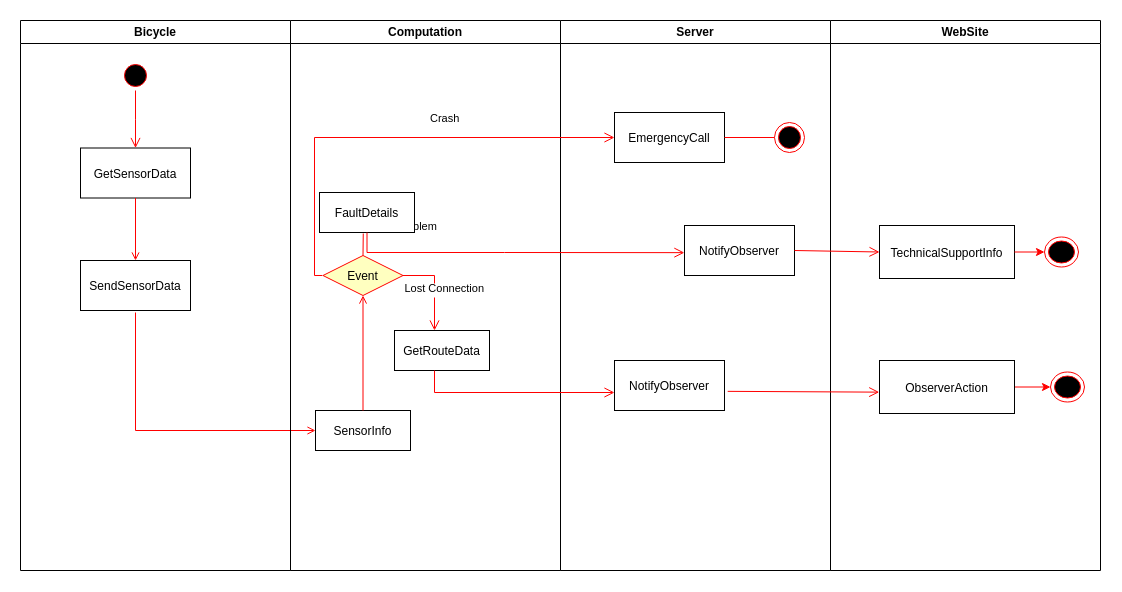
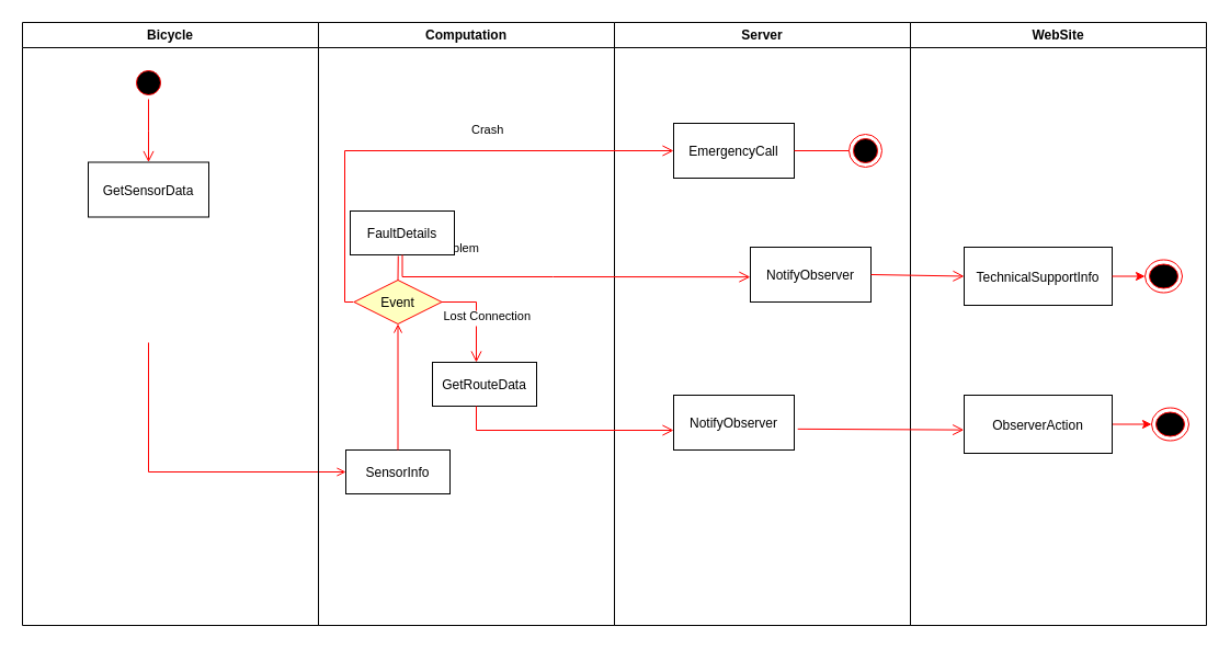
  <mxCell id="0" />
  <mxCell id="1" parent="0" />
  <mxCell id="2" value="Bicycle" style="swimlane;whiteSpace=wrap" parent="1" vertex="1"><mxGeometry x="20" y="20" width="270" height="550" as="geometry"><mxRectangle x="164.5" y="128" width="80" height="23" as="alternateBounds" /></mxGeometry></mxCell>
  <mxCell id="3" value="" style="ellipse;shape=startState;fillColor=#000000;strokeColor=#ff0000;" parent="2" vertex="1"><mxGeometry x="100" y="40" width="30" height="30" as="geometry" /></mxCell>
  <mxCell id="4" value="" style="edgeStyle=elbowEdgeStyle;elbow=horizontal;verticalAlign=bottom;endArrow=open;endSize=8;strokeColor=#FF0000;endFill=1;rounded=0" parent="2" source="3" target="6" edge="1"><mxGeometry x="100" y="40" as="geometry"><mxPoint x="115" y="122" as="targetPoint" /></mxGeometry></mxCell>
- <mxCell id="5" value="SendSensorData" style="" parent="2" vertex="1"><mxGeometry x="60" y="240" width="110" height="50" as="geometry" /></mxCell>
  <mxCell id="6" value="GetSensorData" style="" parent="2" vertex="1"><mxGeometry x="60" y="127.5" width="110" height="50" as="geometry" /></mxCell>
- <mxCell id="7" value="" style="endArrow=open;strokeColor=#FF0000;endFill=1;rounded=0;exitX=0.5;exitY=1;exitDx=0;exitDy=0;entryX=0.5;entryY=0;entryDx=0;entryDy=0;" parent="2" source="6" target="5" edge="1"><mxGeometry relative="1" as="geometry"><mxPoint x="115" y="185" as="sourcePoint" /><mxPoint x="115" y="220" as="targetPoint" /></mxGeometry></mxCell>
  <mxCell id="8" value="" style="endArrow=open;strokeColor=#FF0000;endFill=1;rounded=0;entryX=0;entryY=0.5;entryDx=0;entryDy=0;" parent="2" target="10" edge="1"><mxGeometry relative="1" as="geometry"><mxPoint x="115" y="292" as="sourcePoint" /><mxPoint x="284" y="350" as="targetPoint" /><Array as="points"><mxPoint x="115" y="410" /></Array></mxGeometry></mxCell>
  <mxCell id="9" value="Computation" style="swimlane;whiteSpace=wrap" parent="1" vertex="1"><mxGeometry x="290" y="20" width="270" height="550" as="geometry" /></mxCell>
  <mxCell id="10" value="SensorInfo" style="" parent="9" vertex="1"><mxGeometry x="25" y="390" width="95" height="40" as="geometry" /></mxCell>
  <mxCell id="11" value="Event" style="rhombus;fillColor=#ffffc0;strokeColor=#ff0000;" parent="9" vertex="1"><mxGeometry x="32.5" y="235" width="80" height="40" as="geometry" /></mxCell>
  <mxCell id="12" value="Technical Problem" style="edgeStyle=elbowEdgeStyle;elbow=horizontal;align=left;verticalAlign=bottom;endArrow=open;endSize=8;strokeColor=#FF0000;exitX=0.5;exitY=0;endFill=1;rounded=0;entryX=0;entryY=0.5;entryDx=0;entryDy=0;" parent="9" source="11" target="16" edge="1"><mxGeometry x="-0.303" y="9" relative="1" as="geometry"><mxPoint x="154" y="192" as="targetPoint" /><Array as="points"><mxPoint x="73" y="182" /><mxPoint x="84" y="132" /><mxPoint x="84" y="122" /><mxPoint x="84" y="92" /><mxPoint x="190" y="180" /></Array><mxPoint x="-9" y="9" as="offset" /></mxGeometry></mxCell>
  <mxCell id="13" value="Lost Connection" style="edgeStyle=elbowEdgeStyle;elbow=horizontal;align=left;verticalAlign=top;endArrow=open;endSize=8;strokeColor=#FF0000;endFill=1;rounded=0" parent="9" source="11" target="15" edge="1"><mxGeometry x="-1" relative="1" as="geometry"><mxPoint x="190" y="305" as="targetPoint" /><Array as="points"><mxPoint x="144" y="282" /><mxPoint x="134" y="262" /><mxPoint x="140" y="252" /><mxPoint x="140" y="272" /></Array></mxGeometry></mxCell>
  <mxCell id="14" value="" style="endArrow=open;strokeColor=#FF0000;endFill=1;rounded=0;entryX=0.5;entryY=1;entryDx=0;entryDy=0;" parent="9" source="10" target="11" edge="1"><mxGeometry relative="1" as="geometry"><Array as="points" /></mxGeometry></mxCell>
  <mxCell id="15" value="GetRouteData" style="" parent="9" vertex="1"><mxGeometry x="104" y="310" width="95" height="40" as="geometry" /></mxCell>
  <mxCell id="16" value="FaultDetails" style="" parent="9" vertex="1"><mxGeometry x="29" y="172" width="95" height="40" as="geometry" /></mxCell>
  <mxCell id="17" value="Server" style="swimlane;whiteSpace=wrap" parent="1" vertex="1"><mxGeometry x="560" y="20" width="270" height="550" as="geometry" /></mxCell>
  <mxCell id="18" value="NotifyObserver" style="" parent="17" vertex="1"><mxGeometry x="54" y="340" width="110" height="50" as="geometry" /></mxCell>
  <mxCell id="19" value="EmergencyCall" style="" parent="17" vertex="1"><mxGeometry x="54" y="92" width="110" height="50" as="geometry" /></mxCell>
  <mxCell id="20" value="NotifyObserver" style="" parent="17" vertex="1"><mxGeometry x="124" y="205" width="110" height="50" as="geometry" /></mxCell>
  <mxCell id="21" value="" style="edgeStyle=orthogonalEdgeStyle;rounded=0;orthogonalLoop=1;jettySize=auto;html=1;verticalAlign=bottom;strokeColor=#ff0000;endArrow=none;endSize=8;startArrow=none;startFill=0;endFill=0;" parent="17" source="22" target="19" edge="1"><mxGeometry relative="1" as="geometry" /></mxCell>
  <mxCell id="22" value="" style="ellipse;html=1;shape=endState;fillColor=#000000;strokeColor=#ff0000;" parent="17" vertex="1"><mxGeometry x="214" y="102" width="30" height="30" as="geometry" /></mxCell>
  <mxCell id="23" value="WebSite" style="swimlane;whiteSpace=wrap;startSize=23;" parent="1" vertex="1"><mxGeometry x="830" y="20" width="270" height="550" as="geometry" /></mxCell>
  <mxCell id="24" value="TechnicalSupportInfo" style="" parent="23" vertex="1"><mxGeometry x="49" y="205" width="135" height="53" as="geometry" /></mxCell>
  <mxCell id="25" value="" style="edgeStyle=none;rounded=1;orthogonalLoop=1;jettySize=auto;html=1;endArrow=none;verticalAlign=bottom;strokeColor=#ff0000;endSize=8;startArrow=classic;startFill=1;endFill=0;" parent="23" source="26" target="27" edge="1"><mxGeometry relative="1" as="geometry" /></mxCell>
  <mxCell id="26" value="" style="ellipse;shape=endState;fillColor=#000000;strokeColor=#ff0000" parent="23" vertex="1"><mxGeometry x="220" y="351.5" width="34" height="30" as="geometry" /></mxCell>
  <mxCell id="27" value="ObserverAction" style="" parent="23" vertex="1"><mxGeometry x="49" y="340" width="135" height="53" as="geometry" /></mxCell>
  <mxCell id="28" value="" style="edgeStyle=none;rounded=1;orthogonalLoop=1;jettySize=auto;html=1;endArrow=none;verticalAlign=bottom;strokeColor=#ff0000;endSize=8;startArrow=classic;startFill=1;endFill=0;" parent="23" source="29" target="24" edge="1"><mxGeometry relative="1" as="geometry" /></mxCell>
  <mxCell id="29" value="" style="ellipse;shape=endState;fillColor=#000000;strokeColor=#ff0000" parent="23" vertex="1"><mxGeometry x="214" y="216.5" width="34" height="30" as="geometry" /></mxCell>
  <mxCell id="30" value="" style="edgeStyle=orthogonalEdgeStyle;html=1;verticalAlign=bottom;endArrow=open;endSize=8;strokeColor=#ff0000;rounded=0;" parent="1" source="15" target="18" edge="1"><mxGeometry relative="1" as="geometry"><mxPoint x="674" y="392" as="targetPoint" /><mxPoint x="454" y="402" as="sourcePoint" /><Array as="points"><mxPoint x="434" y="392" /><mxPoint x="674" y="392" /><mxPoint x="674" y="385" /></Array></mxGeometry></mxCell>
  <mxCell id="31" value="Crash" style="edgeStyle=elbowEdgeStyle;elbow=horizontal;align=left;verticalAlign=bottom;endArrow=open;endSize=8;strokeColor=#FF0000;endFill=1;rounded=0;entryX=0;entryY=0.5;entryDx=0;entryDy=0;" parent="1" target="19" edge="1"><mxGeometry x="0.164" y="10" relative="1" as="geometry"><mxPoint x="604" y="122" as="targetPoint" /><Array as="points"><mxPoint x="314" y="162" /><mxPoint x="314" y="82" /><mxPoint x="480" y="210" /></Array><mxPoint x="322" y="275" as="sourcePoint" /><mxPoint as="offset" /></mxGeometry></mxCell>
  <mxCell id="32" value="" style="edgeStyle=orthogonalEdgeStyle;html=1;verticalAlign=bottom;endArrow=open;endSize=8;strokeColor=#ff0000;rounded=0;entryX=-0.001;entryY=0.543;entryDx=0;entryDy=0;entryPerimeter=0;" parent="1" source="16" target="20" edge="1"><mxGeometry relative="1" as="geometry"><mxPoint x="684" y="250" as="targetPoint" /><mxPoint x="503.833" y="299" as="sourcePoint" /><Array as="points"><mxPoint x="504" y="252" /><mxPoint x="644" y="252" /></Array></mxGeometry></mxCell>
  <mxCell id="33" value="" style="html=1;verticalAlign=bottom;endArrow=open;endSize=8;strokeColor=#ff0000;exitX=1;exitY=0.5;exitDx=0;exitDy=0;entryX=0;entryY=0.5;entryDx=0;entryDy=0;" parent="1" source="20" target="24" edge="1"><mxGeometry relative="1" as="geometry"><mxPoint x="884" y="247" as="targetPoint" /><mxPoint x="800.004" y="450.167" as="sourcePoint" /></mxGeometry></mxCell>
  <mxCell id="34" value="" style="html=1;verticalAlign=bottom;endArrow=open;endSize=8;strokeColor=#ff0000;exitX=1.029;exitY=0.617;exitDx=0;exitDy=0;entryX=-0.002;entryY=0.597;entryDx=0;entryDy=0;exitPerimeter=0;entryPerimeter=0;" parent="1" source="18" target="27" edge="1"><mxGeometry relative="1" as="geometry"><mxPoint x="844.238" y="393.524" as="targetPoint" /><mxPoint x="759" y="392.095" as="sourcePoint" /></mxGeometry></mxCell>
